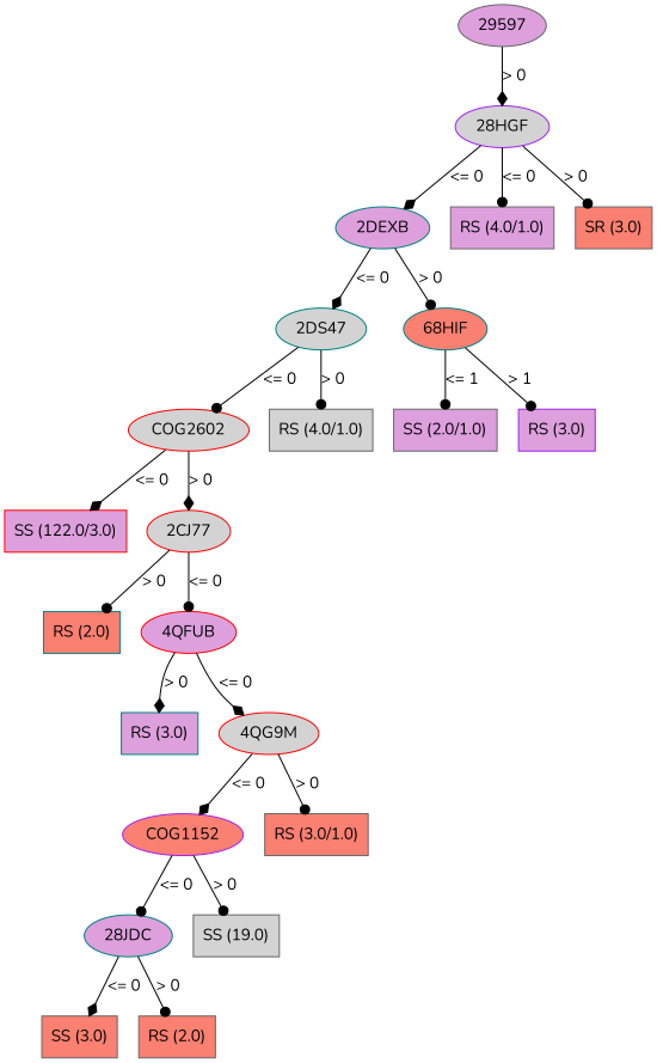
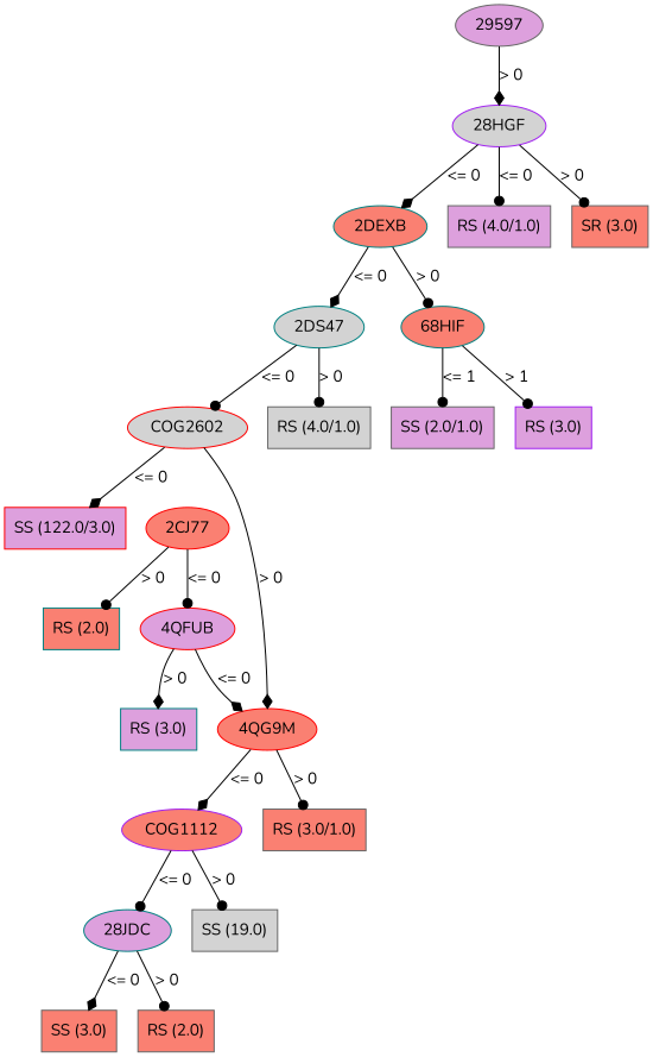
  digraph {
    fontname=Nunito
    node [color=gray40 fillcolor=plum fontname=Nunito style=filled shape=box]
    edge [arrowhead=dot fontname=Nunito]
    n1 [label=29597 shape=""]
    n2 [color=purple fillcolor=lightgrey label="28HGF" shape=""]
-   n3 [color=teal label="2DEXB" shape=""]
+   n3 [color=teal fillcolor=salmon label="2DEXB" shape=""]
    n4 [color=teal fillcolor=lightgrey label="2DS47" shape=""]
    n5 [color=teal fillcolor=salmon label="68HIF" shape=""]
    n6 [label="RS (4.0/1.0)"]
    n7 [fillcolor=salmon label="SR (3.0)"]
    n8 [color=red fillcolor=lightgrey label=COG2602 shape=""]
    n9 [fillcolor=lightgrey label="RS (4.0/1.0)"]
    n10 [label="SS (2.0/1.0)"]
    n11 [color=purple label="RS (3.0)"]
    n12 [color=red label="SS (122.0/3.0)"]
-   n13 [color=red fillcolor=lightgrey label="2CJ77" shape=""]
+   n13 [color=red fillcolor=salmon label="2CJ77" shape=""]
    n14 [color=red label="4QFUB" shape=""]
    n15 [color=teal fillcolor=salmon label="RS (2.0)"]
-   n16 [color=red fillcolor=lightgrey label="4QG9M" shape=""]
+   n16 [color=red fillcolor=salmon label="4QG9M" shape=""]
    n17 [color=teal label="RS (3.0)"]
-   n18 [color=purple fillcolor=salmon label=COG1152 shape=""]
+   n18 [color=purple fillcolor=salmon label=COG1112 shape=""]
    n19 [fillcolor=salmon label="RS (3.0/1.0)"]
    n20 [color=teal label="28JDC" shape=""]
    n21 [fillcolor=lightgrey label="SS (19.0)"]
    n22 [fillcolor=salmon label="SS (3.0)"]
    n23 [fillcolor=salmon label="RS (2.0)"]
    n1 -> n2 [arrowhead=diamond label="> 0"]
    n2 -> n3 [arrowhead=diamond label="<= 0"]
    n2 -> n6 [label="<= 0"]
    n2 -> n7 [label="> 0"]
    n3 -> n4 [arrowhead=diamond label="<= 0"]
    n3 -> n5 [label="> 0"]
    n4 -> n8 [label="<= 0"]
    n4 -> n9 [label="> 0"]
    n5 -> n10 [label="<= 1"]
    n5 -> n11 [label="> 1"]
    n8 -> n12 [arrowhead=diamond label="<= 0"]
-   n8 -> n13 [arrowhead=diamond label="> 0"]
+   n8 -> n16 [arrowhead=diamond label="> 0"]
    n13 -> n14 [label="<= 0"]
    n13 -> n15 [label="> 0"]
    n14 -> n16 [arrowhead=diamond label="<= 0"]
    n14 -> n17 [arrowhead=diamond label="> 0"]
    n16 -> n18 [arrowhead=diamond label="<= 0"]
    n16 -> n19 [label="> 0"]
    n18 -> n20 [label="<= 0"]
    n18 -> n21 [label="> 0"]
    n20 -> n22 [arrowhead=diamond label="<= 0"]
    n20 -> n23 [label="> 0"]
  }
